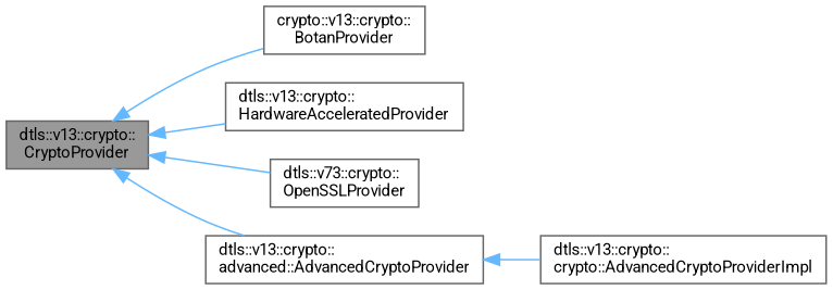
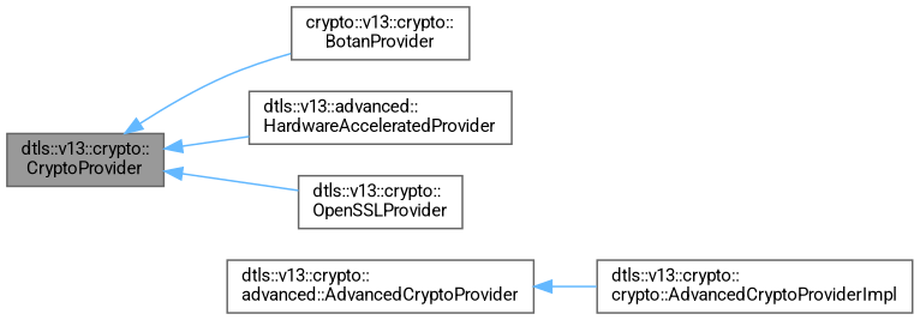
  digraph {
    fontname=Roboto
    rankdir=LR
    node [color=gray40 fillcolor=white fontname=Roboto fontsize=10 shape=box style=filled]
    edge [color=steelblue1 dir=back fontname=Roboto fontsize=10 labelfontname=Helvetica labelfontsize=10 style=solid]
    n1 [fillcolor=grey60 fontcolor=black height=0.2 label="dtls::v13::crypto::\lCryptoProvider" width=0.4]
    n2 [height=0.2 label="crypto::v13::crypto::\lBotanProvider" width=0.4]
-   n3 [height=0.2 label="dtls::v13::crypto::\lHardwareAcceleratedProvider" width=0.4]
-   n4 [height=0.2 label="dtls::v73::crypto::\lOpenSSLProvider" width=0.4]
+   n3 [height=0.2 label="dtls::v13::advanced::\lHardwareAcceleratedProvider" width=0.4]
+   n4 [height=0.2 label="dtls::v13::crypto::\lOpenSSLProvider" width=0.4]
    n5 [height=0.2 label="dtls::v13::crypto::\ladvanced::AdvancedCryptoProvider" width=0.4]
    n6 [height=0.2 label="dtls::v13::crypto::\lcrypto::AdvancedCryptoProviderImpl" width=0.4]
    n1 -> n2
    n1 -> n3
    n1 -> n4
-   n1 -> n5
    n5 -> n6
  }
